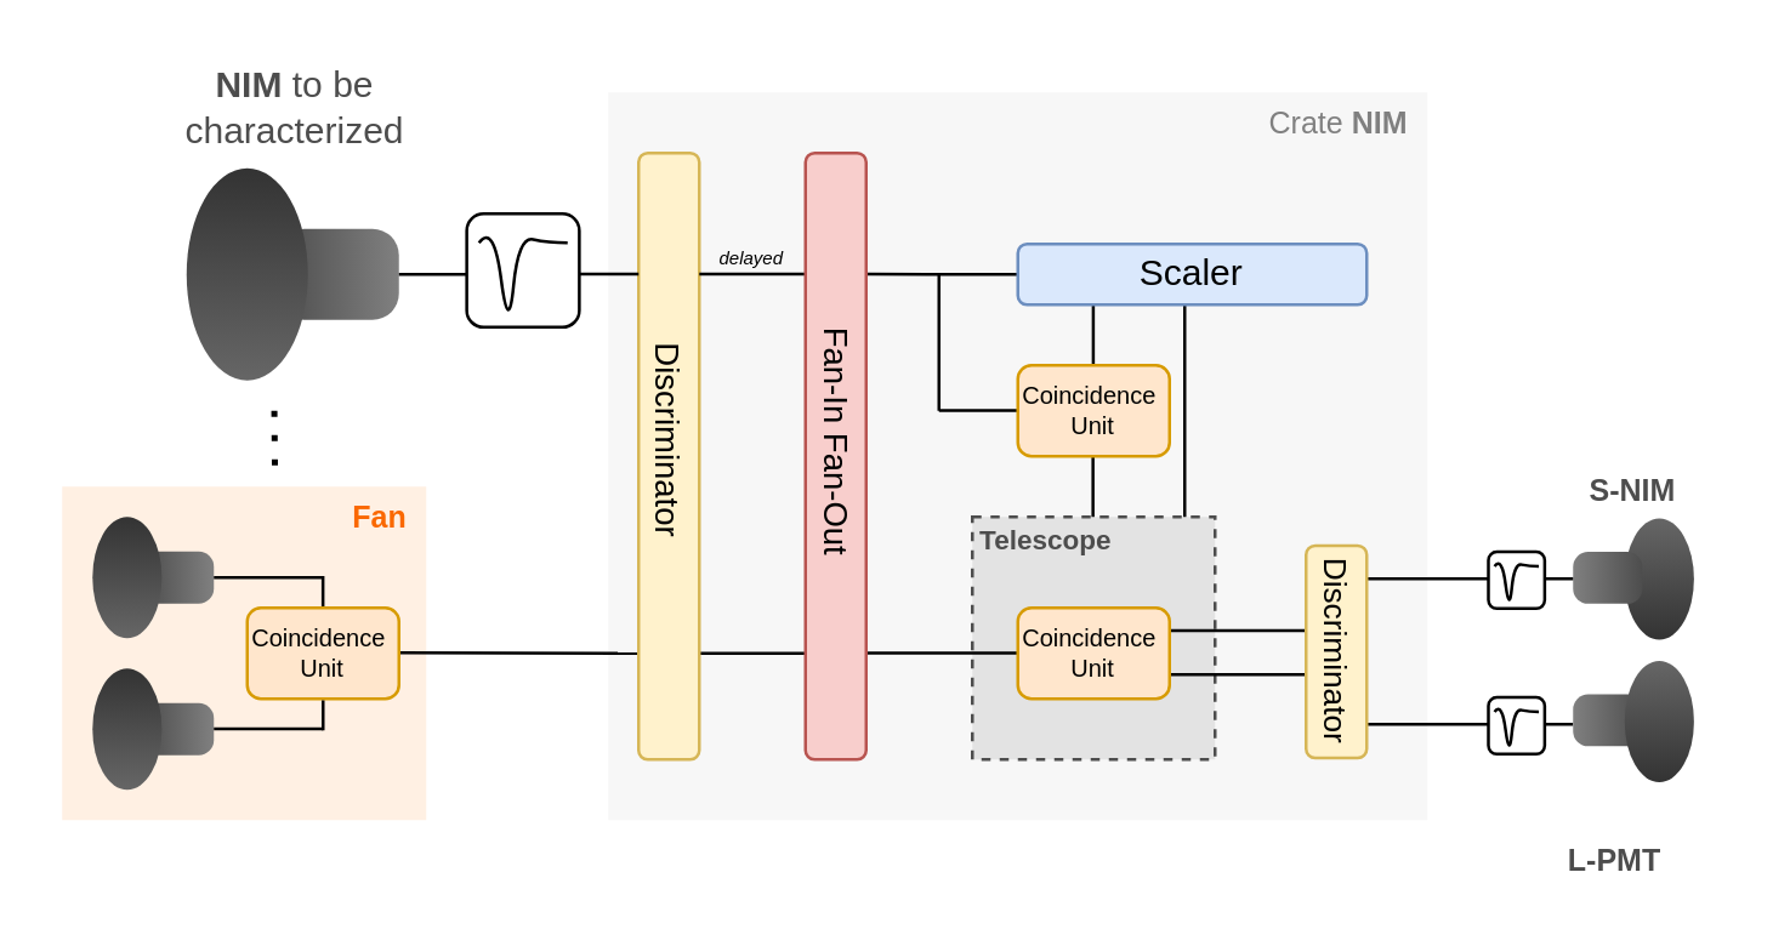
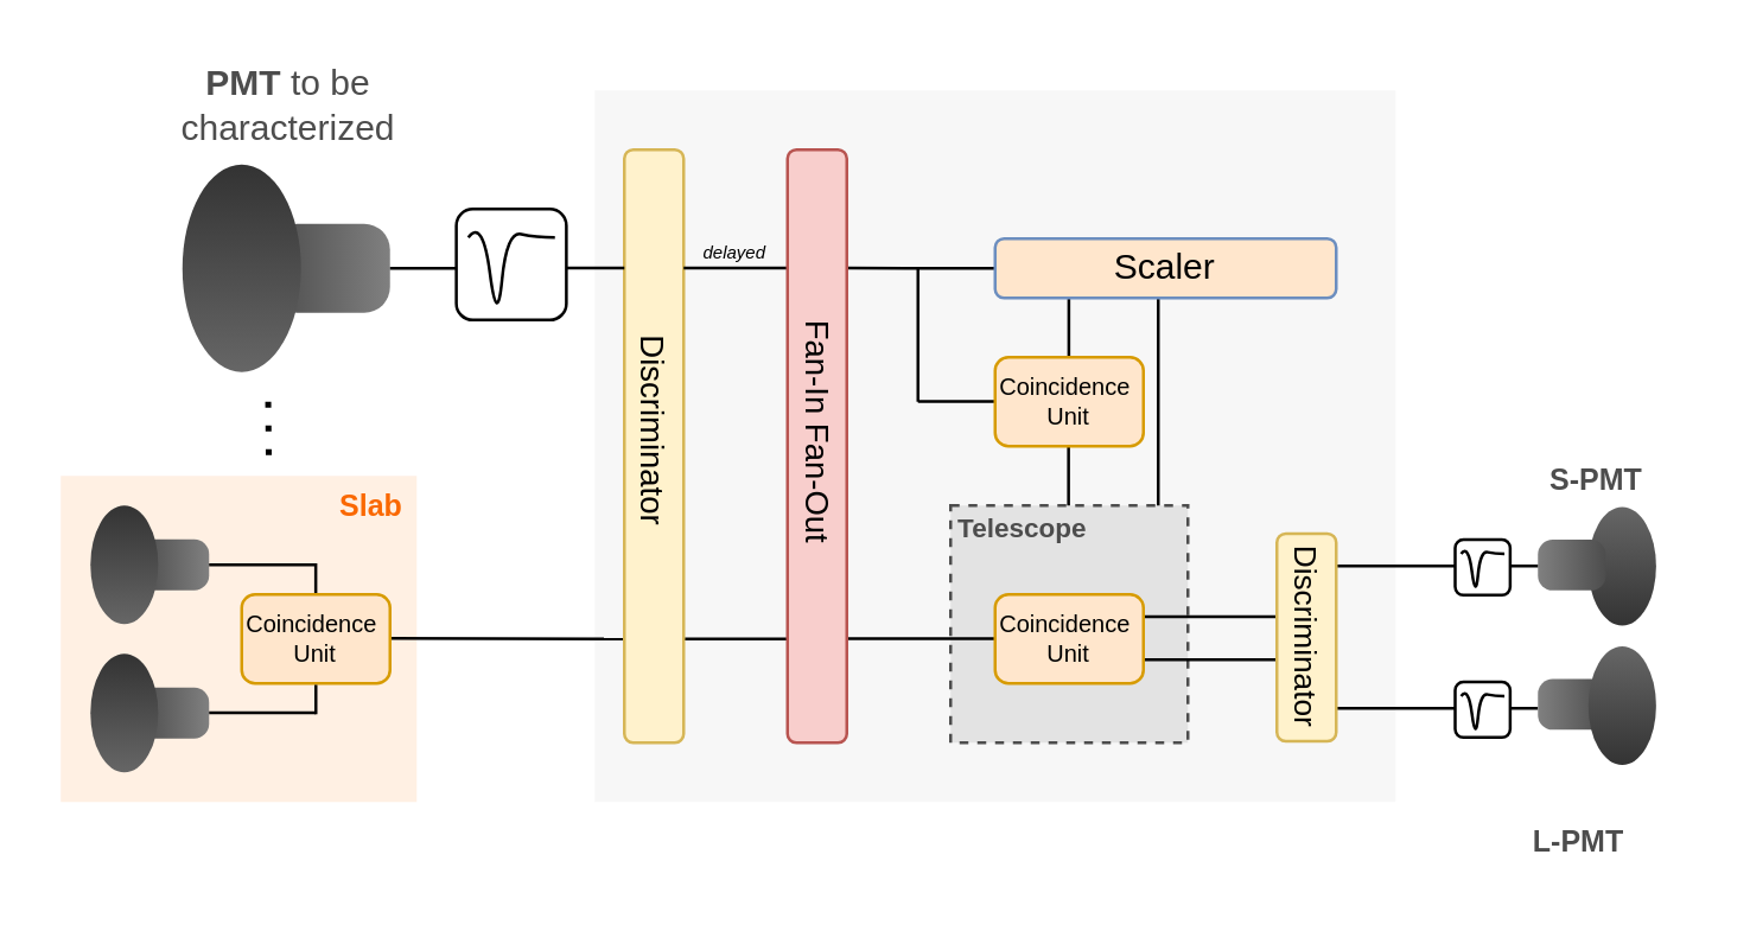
  <mxCell id="0" />
  <mxCell id="1" parent="0" />
  <mxCell id="2" value="" style="rounded=0;whiteSpace=wrap;html=1;strokeColor=none;fillColor=#F7F7F7;gradientDirection=east;fontColor=#333333;" parent="1" vertex="1"><mxGeometry x="200" y="30" width="270" height="240" as="geometry" /></mxCell>
  <mxCell id="3" value="" style="group" vertex="1" connectable="0" parent="1"><mxGeometry x="489" y="229.5" width="20" height="20" as="geometry" /></mxCell>
  <mxCell id="4" value="" style="endArrow=none;html=1;rounded=0;fontSize=9;fontColor=#FFFFFF;" edge="1" parent="3"><mxGeometry width="50" height="50" relative="1" as="geometry"><mxPoint x="-40" y="8.86" as="sourcePoint" /><mxPoint x="29" y="8.86" as="targetPoint" /></mxGeometry></mxCell>
  <mxCell id="5" value="" style="group;aspect=fixed;" vertex="1" connectable="0" parent="3"><mxGeometry x="-5.58" width="25.23" height="20" as="geometry" /></mxCell>
  <mxCell id="6" value="" style="rounded=1;whiteSpace=wrap;html=1;" vertex="1" parent="5"><mxGeometry x="6.679" width="18.551" height="18.716" as="geometry" /></mxCell>
  <mxCell id="7" value="" style="group" vertex="1" connectable="0" parent="5"><mxGeometry y="1.284" width="22.262" height="18.716" as="geometry" /></mxCell>
  <mxCell id="8" value="" style="endArrow=none;html=1;targetPerimeterSpacing=0;strokeWidth=1;curved=1;fillColor=#e51400;strokeColor=#000000;rounded=0;" edge="1" parent="7"><mxGeometry width="50" height="50" relative="1" as="geometry"><mxPoint x="8.697" y="3.516" as="sourcePoint" /><mxPoint x="23.3" y="3.516" as="targetPoint" /><Array as="points"><mxPoint x="11.131" y="0.213" /><mxPoint x="13.565" y="18.929" /><mxPoint x="15.187" y="2.415" /><mxPoint x="20.055" y="3.516" /></Array></mxGeometry></mxCell>
  <mxCell id="9" value="" style="endArrow=none;html=1;rounded=0;fontSize=11;fontColor=#000000;" parent="1" edge="1"><mxGeometry width="50" height="50" relative="1" as="geometry"><mxPoint x="230" y="215" as="sourcePoint" /><mxPoint x="284" y="215" as="targetPoint" /></mxGeometry></mxCell>
  <mxCell id="10" value="" style="rounded=0;whiteSpace=wrap;html=1;fontSize=10;strokeColor=none;fillColor=#FFF0E3;gradientDirection=east;" parent="1" vertex="1"><mxGeometry x="20" y="160" width="120" height="110" as="geometry" /></mxCell>
  <mxCell id="11" value="" style="rounded=1;whiteSpace=wrap;html=1;arcSize=29;strokeColor=none;fillColor=#4D4D4D;gradientColor=#808080;gradientDirection=east;" parent="1" vertex="1"><mxGeometry x="91" y="75" width="40" height="30" as="geometry" /></mxCell>
  <mxCell id="12" value="" style="ellipse;whiteSpace=wrap;html=1;fillColor=#333333;gradientColor=#666666;strokeColor=none;" parent="1" vertex="1"><mxGeometry x="61" y="55" width="40" height="70" as="geometry" /></mxCell>
- <mxCell id="13" value="&lt;font&gt;&lt;font color=&quot;#4d4d4d&quot;&gt;&lt;b&gt;NIM &lt;/b&gt;to be characterized&lt;/font&gt;&lt;br&gt;&lt;/font&gt;" style="text;html=1;align=center;verticalAlign=middle;whiteSpace=wrap;rounded=0;fontColor=#000000;" parent="1" vertex="1"><mxGeometry x="67" y="20" width="60" height="30" as="geometry" /></mxCell>
+ <mxCell id="13" value="&lt;font&gt;&lt;font color=&quot;#4d4d4d&quot;&gt;&lt;b&gt;PMT &lt;/b&gt;to be characterized&lt;/font&gt;&lt;br&gt;&lt;/font&gt;" style="text;html=1;align=center;verticalAlign=middle;whiteSpace=wrap;rounded=0;fontColor=#000000;" parent="1" vertex="1"><mxGeometry x="67" y="20" width="60" height="30" as="geometry" /></mxCell>
  <mxCell id="14" value="" style="endArrow=none;dashed=1;html=1;dashPattern=1 3;strokeWidth=2;rounded=0;fontColor=#000000;" parent="1" edge="1"><mxGeometry width="50" height="50" relative="1" as="geometry"><mxPoint x="90.1" y="153" as="sourcePoint" /><mxPoint x="89.9" y="133" as="targetPoint" /></mxGeometry></mxCell>
  <mxCell id="15" value="" style="endArrow=none;html=1;rounded=0;fontColor=#000000;exitX=1;exitY=0.5;exitDx=0;exitDy=0;" parent="1" source="11" edge="1"><mxGeometry width="50" height="50" relative="1" as="geometry"><mxPoint x="140" y="89.76" as="sourcePoint" /><mxPoint x="155" y="90" as="targetPoint" /></mxGeometry></mxCell>
  <mxCell id="16" value="" style="endArrow=none;html=1;rounded=0;fontColor=#000000;" parent="1" edge="1"><mxGeometry width="50" height="50" relative="1" as="geometry"><mxPoint x="131" y="214.76" as="sourcePoint" /><mxPoint x="210" y="215" as="targetPoint" /></mxGeometry></mxCell>
- <mxCell id="17" value="Crate&lt;b&gt; NIM&lt;/b&gt;" style="text;html=1;strokeColor=none;fillColor=none;align=center;verticalAlign=middle;whiteSpace=wrap;rounded=0;fontColor=#808080;fontSize=10;" parent="1" vertex="1"><mxGeometry x="411" y="30" width="60" height="20" as="geometry" /></mxCell>
  <mxCell id="18" value="" style="group" parent="1" vertex="1" connectable="0"><mxGeometry x="30" y="170" width="40" height="40" as="geometry" /></mxCell>
  <mxCell id="19" value="" style="rounded=1;whiteSpace=wrap;html=1;arcSize=29;strokeColor=none;fillColor=#4D4D4D;gradientColor=#808080;gradientDirection=east;" parent="18" vertex="1"><mxGeometry x="17.143" y="11.429" width="22.857" height="17.143" as="geometry" /></mxCell>
  <mxCell id="20" value="" style="ellipse;whiteSpace=wrap;html=1;fillColor=#333333;gradientColor=#666666;strokeColor=none;" parent="18" vertex="1"><mxGeometry width="22.857" height="40" as="geometry" /></mxCell>
- <mxCell id="21" value="&lt;b&gt;Fan&lt;/b&gt;" style="text;html=1;strokeColor=none;fillColor=none;align=center;verticalAlign=middle;whiteSpace=wrap;rounded=0;fontColor=#FA6800;fontSize=10;" parent="1" vertex="1"><mxGeometry x="110" y="160" width="30" height="20" as="geometry" /></mxCell>
+ <mxCell id="21" value="&lt;b&gt;Slab&lt;/b&gt;" style="text;html=1;strokeColor=none;fillColor=none;align=center;verticalAlign=middle;whiteSpace=wrap;rounded=0;fontColor=#FA6800;fontSize=10;" parent="1" vertex="1"><mxGeometry x="110" y="160" width="30" height="20" as="geometry" /></mxCell>
  <mxCell id="22" value="" style="group" parent="1" vertex="1" connectable="0"><mxGeometry x="30" y="220" width="40" height="40" as="geometry" /></mxCell>
  <mxCell id="23" value="" style="rounded=1;whiteSpace=wrap;html=1;arcSize=29;strokeColor=none;fillColor=#4D4D4D;gradientColor=#808080;gradientDirection=east;" parent="22" vertex="1"><mxGeometry x="17.143" y="11.429" width="22.857" height="17.143" as="geometry" /></mxCell>
  <mxCell id="24" value="" style="ellipse;whiteSpace=wrap;html=1;fillColor=#333333;gradientColor=#666666;strokeColor=none;" parent="22" vertex="1"><mxGeometry width="22.857" height="40" as="geometry" /></mxCell>
  <mxCell id="25" value="&lt;font style=&quot;font-size: 8px;&quot;&gt;Coincidence&amp;nbsp;&lt;br style=&quot;font-size: 8px;&quot;&gt;Unit&lt;/font&gt;" style="rounded=1;whiteSpace=wrap;html=1;fontSize=8;strokeColor=#d79b00;fillColor=#ffe6cc;gradientDirection=east;verticalAlign=middle;" parent="1" vertex="1"><mxGeometry x="81" y="200" width="50" height="30" as="geometry" /></mxCell>
  <mxCell id="26" value="" style="endArrow=none;html=1;rounded=0;" parent="1" edge="1"><mxGeometry width="50" height="50" relative="1" as="geometry"><mxPoint x="70" y="239.92" as="sourcePoint" /><mxPoint x="106" y="239.92" as="targetPoint" /></mxGeometry></mxCell>
  <mxCell id="27" value="" style="endArrow=none;html=1;rounded=0;" parent="1" edge="1"><mxGeometry width="50" height="50" relative="1" as="geometry"><mxPoint x="70" y="190" as="sourcePoint" /><mxPoint x="106" y="190" as="targetPoint" /></mxGeometry></mxCell>
  <mxCell id="28" value="" style="endArrow=none;html=1;rounded=0;" parent="1" edge="1"><mxGeometry width="50" height="50" relative="1" as="geometry"><mxPoint x="106" y="240.4" as="sourcePoint" /><mxPoint x="106" y="230.5" as="targetPoint" /></mxGeometry></mxCell>
  <mxCell id="29" value="" style="endArrow=none;html=1;rounded=0;" parent="1" edge="1"><mxGeometry width="50" height="50" relative="1" as="geometry"><mxPoint x="105.96" y="199.5" as="sourcePoint" /><mxPoint x="105.96" y="189.5" as="targetPoint" /></mxGeometry></mxCell>
  <mxCell id="30" value="" style="rounded=0;whiteSpace=wrap;html=1;fontSize=8;fontColor=#333333;fillColor=#E3E3E3;strokeColor=#4D4D4D;dashed=1;" parent="1" vertex="1"><mxGeometry x="320" y="170" width="80" height="80" as="geometry" /></mxCell>
  <mxCell id="31" value="" style="rounded=1;whiteSpace=wrap;html=1;fontSize=9.5;strokeColor=#d6b656;fillColor=#fff2cc;gradientDirection=east;gradientColor=none;" parent="1" vertex="1"><mxGeometry x="210" y="50" width="20" height="200" as="geometry" /></mxCell>
  <mxCell id="32" value="Discriminator" style="text;html=1;strokeColor=none;fillColor=none;align=center;verticalAlign=middle;whiteSpace=wrap;rounded=0;fontSize=11;fontColor=#000000;rotation=90;" parent="1" vertex="1"><mxGeometry x="190" y="130" width="60" height="30" as="geometry" /></mxCell>
  <mxCell id="33" value="" style="endArrow=none;html=1;rounded=0;fontSize=11;fontColor=#000000;" parent="1" edge="1"><mxGeometry width="50" height="50" relative="1" as="geometry"><mxPoint x="185" y="89.92" as="sourcePoint" /><mxPoint x="210" y="89.92" as="targetPoint" /></mxGeometry></mxCell>
  <mxCell id="34" value="" style="endArrow=none;html=1;rounded=0;fontSize=11;fontColor=#000000;" parent="1" edge="1"><mxGeometry width="50" height="50" relative="1" as="geometry"><mxPoint x="230" y="89.86" as="sourcePoint" /><mxPoint x="266" y="89.86" as="targetPoint" /></mxGeometry></mxCell>
  <mxCell id="35" value="&lt;font style=&quot;font-size: 6px;&quot;&gt;&lt;i style=&quot;font-size: 6px;&quot;&gt;delayed&lt;/i&gt;&lt;/font&gt;" style="text;html=1;strokeColor=none;fillColor=none;align=center;verticalAlign=middle;whiteSpace=wrap;rounded=0;fontSize=6;fontColor=#000000;" parent="1" vertex="1"><mxGeometry x="235" y="82" width="25" height="5" as="geometry" /></mxCell>
  <mxCell id="36" value="" style="group;rotation=-180;" parent="1" vertex="1" connectable="0"><mxGeometry x="508" y="207.5" width="50" height="50" as="geometry" /></mxCell>
  <mxCell id="37" value="" style="rounded=1;whiteSpace=wrap;html=1;arcSize=29;strokeColor=none;fillColor=#4D4D4D;gradientColor=#808080;gradientDirection=east;rotation=-180;" parent="36" vertex="1"><mxGeometry x="10" y="21" width="22.857" height="17.143" as="geometry" /></mxCell>
  <mxCell id="38" value="" style="ellipse;whiteSpace=wrap;html=1;fillColor=#333333;gradientColor=#666666;strokeColor=none;rotation=-180;" parent="36" vertex="1"><mxGeometry x="27" y="10" width="22.857" height="40" as="geometry" /></mxCell>
  <mxCell id="39" value="&lt;font&gt;&lt;font color=&quot;#4d4d4d&quot;&gt;&lt;b style=&quot;font-size: 9px;&quot;&gt;Telescope&lt;/b&gt;&lt;/font&gt;&lt;br&gt;&lt;/font&gt;" style="text;html=1;align=center;verticalAlign=middle;whiteSpace=wrap;rounded=0;fontColor=#000000;" parent="1" vertex="1"><mxGeometry x="322" y="172" width="45" height="10" as="geometry" /></mxCell>
  <mxCell id="40" value="" style="group;rotation=-180;" parent="1" vertex="1" connectable="0"><mxGeometry x="508" y="160.5" width="60" height="50" as="geometry" /></mxCell>
  <mxCell id="41" value="" style="ellipse;whiteSpace=wrap;html=1;fillColor=#333333;gradientColor=#666666;strokeColor=none;rotation=-180;" parent="40" vertex="1"><mxGeometry x="27" y="10" width="22.857" height="40" as="geometry" /></mxCell>
  <mxCell id="42" value="" style="rounded=1;whiteSpace=wrap;html=1;arcSize=29;strokeColor=none;fillColor=#4D4D4D;gradientColor=#808080;gradientDirection=east;rotation=-180;" parent="40" vertex="1"><mxGeometry x="10" y="21" width="22.857" height="17.143" as="geometry" /></mxCell>
  <mxCell id="43" value="" style="group" parent="1" vertex="1" connectable="0"><mxGeometry x="489" y="181.5" width="20" height="20" as="geometry" /></mxCell>
  <mxCell id="44" value="" style="endArrow=none;html=1;rounded=0;fontSize=9;fontColor=#FFFFFF;" parent="43" edge="1"><mxGeometry width="50" height="50" relative="1" as="geometry"><mxPoint x="-40" y="8.86" as="sourcePoint" /><mxPoint x="29" y="8.86" as="targetPoint" /></mxGeometry></mxCell>
  <mxCell id="45" value="" style="group;aspect=fixed;" vertex="1" connectable="0" parent="43"><mxGeometry x="-5.58" width="25.23" height="20" as="geometry" /></mxCell>
  <mxCell id="46" value="" style="rounded=1;whiteSpace=wrap;html=1;" vertex="1" parent="45"><mxGeometry x="6.679" width="18.551" height="18.716" as="geometry" /></mxCell>
  <mxCell id="47" value="" style="group" vertex="1" connectable="0" parent="45"><mxGeometry y="1.284" width="22.262" height="18.716" as="geometry" /></mxCell>
  <mxCell id="48" value="" style="endArrow=none;html=1;targetPerimeterSpacing=0;strokeWidth=1;curved=1;fillColor=#e51400;strokeColor=#000000;rounded=0;" edge="1" parent="47"><mxGeometry width="50" height="50" relative="1" as="geometry"><mxPoint x="8.697" y="3.516" as="sourcePoint" /><mxPoint x="23.3" y="3.516" as="targetPoint" /><Array as="points"><mxPoint x="11.131" y="0.213" /><mxPoint x="13.565" y="18.929" /><mxPoint x="15.187" y="2.415" /><mxPoint x="20.055" y="3.516" /></Array></mxGeometry></mxCell>
  <mxCell id="49" value="" style="endArrow=none;html=1;rounded=0;fontSize=9;fontColor=#FFFFFF;" parent="1" edge="1"><mxGeometry width="50" height="50" relative="1" as="geometry"><mxPoint x="385" y="207.5" as="sourcePoint" /><mxPoint x="430" y="207.5" as="targetPoint" /></mxGeometry></mxCell>
  <mxCell id="50" value="" style="endArrow=none;html=1;rounded=0;fontSize=9;fontColor=#FFFFFF;" parent="1" edge="1"><mxGeometry width="50" height="50" relative="1" as="geometry"><mxPoint x="385" y="222" as="sourcePoint" /><mxPoint x="430" y="222" as="targetPoint" /></mxGeometry></mxCell>
  <mxCell id="51" value="" style="rounded=1;whiteSpace=wrap;html=1;fontSize=9.5;strokeColor=#d6b656;fillColor=#fff2cc;gradientDirection=east;gradientColor=none;" parent="1" vertex="1"><mxGeometry x="430" y="179.5" width="20" height="70" as="geometry" /></mxCell>
  <mxCell id="52" value="" style="endArrow=none;html=1;rounded=0;fontSize=9;fontColor=#FFFFFF;" parent="1" edge="1"><mxGeometry width="50" height="50" relative="1" as="geometry"><mxPoint x="285" y="214.9" as="sourcePoint" /><mxPoint x="335" y="214.9" as="targetPoint" /></mxGeometry></mxCell>
  <mxCell id="53" value="&lt;font style=&quot;font-size: 8px;&quot;&gt;Coincidence&amp;nbsp;&lt;br style=&quot;font-size: 8px;&quot;&gt;Unit&lt;/font&gt;" style="rounded=1;whiteSpace=wrap;html=1;fontSize=8;strokeColor=#d79b00;fillColor=#ffe6cc;gradientDirection=east;verticalAlign=middle;" parent="1" vertex="1"><mxGeometry x="335" y="200" width="50" height="30" as="geometry" /></mxCell>
  <mxCell id="54" value="Discriminator" style="text;html=1;strokeColor=none;fillColor=none;align=center;verticalAlign=middle;whiteSpace=wrap;rounded=0;fontSize=10.5;fontColor=#000000;rotation=90;" parent="1" vertex="1"><mxGeometry x="411" y="205.25" width="60" height="18.5" as="geometry" /></mxCell>
  <mxCell id="55" value="" style="endArrow=none;html=1;rounded=0;fontSize=10.5;fontColor=#FFFFFF;entryX=0;entryY=0.5;entryDx=0;entryDy=0;" parent="1" target="64" edge="1"><mxGeometry width="50" height="50" relative="1" as="geometry"><mxPoint x="285" y="89.94" as="sourcePoint" /><mxPoint x="309" y="89.94" as="targetPoint" /></mxGeometry></mxCell>
  <mxCell id="56" value="" style="endArrow=none;html=1;rounded=0;fontSize=10.5;fontColor=#FFFFFF;" parent="1" edge="1"><mxGeometry width="50" height="50" relative="1" as="geometry"><mxPoint x="309" y="135" as="sourcePoint" /><mxPoint x="309" y="89.5" as="targetPoint" /></mxGeometry></mxCell>
  <mxCell id="57" value="" style="endArrow=none;html=1;rounded=0;fontSize=10.5;fontColor=#FFFFFF;" parent="1" edge="1"><mxGeometry width="50" height="50" relative="1" as="geometry"><mxPoint x="309" y="134.92" as="sourcePoint" /><mxPoint x="335" y="134.92" as="targetPoint" /></mxGeometry></mxCell>
  <mxCell id="58" value="" style="rounded=1;whiteSpace=wrap;html=1;fontSize=9.5;strokeColor=#b85450;fillColor=#f8cecc;gradientDirection=east;" parent="1" vertex="1"><mxGeometry x="265" y="50" width="20" height="200" as="geometry" /></mxCell>
  <mxCell id="59" value="" style="endArrow=none;html=1;rounded=0;fontSize=10.5;fontColor=#FFFFFF;" parent="1" edge="1"><mxGeometry width="50" height="50" relative="1" as="geometry"><mxPoint x="359.76" y="170" as="sourcePoint" /><mxPoint x="359.76" y="150" as="targetPoint" /></mxGeometry></mxCell>
  <mxCell id="60" value="Fan-In Fan-Out" style="text;html=1;strokeColor=none;fillColor=none;align=center;verticalAlign=middle;whiteSpace=wrap;rounded=0;fontSize=11;fontColor=#000000;rotation=90;" parent="1" vertex="1"><mxGeometry x="231" y="130.5" width="90" height="30" as="geometry" /></mxCell>
  <mxCell id="61" value="" style="endArrow=none;html=1;rounded=0;fontSize=10.5;fontColor=#FFFFFF;" parent="1" edge="1"><mxGeometry width="50" height="50" relative="1" as="geometry"><mxPoint x="359.86" y="120" as="sourcePoint" /><mxPoint x="359.86" y="100" as="targetPoint" /></mxGeometry></mxCell>
  <mxCell id="62" value="&lt;font style=&quot;font-size: 8px;&quot;&gt;Coincidence&amp;nbsp;&lt;br style=&quot;font-size: 8px;&quot;&gt;Unit&lt;/font&gt;" style="rounded=1;whiteSpace=wrap;html=1;fontSize=8;strokeColor=#d79b00;fillColor=#ffe6cc;gradientDirection=east;verticalAlign=middle;" parent="1" vertex="1"><mxGeometry x="335" y="120" width="50" height="30" as="geometry" /></mxCell>
  <mxCell id="63" value="" style="endArrow=none;html=1;rounded=0;fontSize=10.5;fontColor=#FFFFFF;" parent="1" edge="1"><mxGeometry width="50" height="50" relative="1" as="geometry"><mxPoint x="390" y="170" as="sourcePoint" /><mxPoint x="390" y="99" as="targetPoint" /></mxGeometry></mxCell>
- <mxCell id="64" value="&lt;font style=&quot;font-size: 12px;&quot;&gt;Scaler&lt;/font&gt;" style="rounded=1;whiteSpace=wrap;html=1;fontSize=10.5;fillColor=#dae8fc;strokeColor=#6c8ebf;" parent="1" vertex="1"><mxGeometry x="335" y="80" width="115" height="20" as="geometry" /></mxCell>
+ <mxCell id="64" value="&lt;font style=&quot;font-size: 12px;&quot;&gt;Scaler&lt;/font&gt;" style="rounded=1;whiteSpace=wrap;html=1;fontSize=10.5;fillColor=#ffe6cc;strokeColor=#6c8ebf;" parent="1" vertex="1"><mxGeometry x="335" y="80" width="115" height="20" as="geometry" /></mxCell>
  <mxCell id="65" value="&lt;font style=&quot;font-size: 10px;&quot;&gt;&lt;font color=&quot;#4d4d4d&quot; style=&quot;font-size: 10px;&quot;&gt;&lt;b style=&quot;font-size: 10px;&quot;&gt;L-PMT&lt;/b&gt;&lt;/font&gt;&lt;br style=&quot;font-size: 10px;&quot;&gt;&lt;/font&gt;" style="text;html=1;align=center;verticalAlign=middle;whiteSpace=wrap;rounded=0;fontColor=#000000;fontSize=10;" parent="1" vertex="1"><mxGeometry x="502" y="274" width="60" height="17.5" as="geometry" /></mxCell>
- <mxCell id="66" value="&lt;font style=&quot;font-size: 10px;&quot;&gt;&lt;font color=&quot;#4d4d4d&quot; style=&quot;font-size: 10px;&quot;&gt;&lt;b style=&quot;font-size: 10px;&quot;&gt;S-NIM&lt;/b&gt;&lt;/font&gt;&lt;br style=&quot;font-size: 10px;&quot;&gt;&lt;/font&gt;" style="text;html=1;align=center;verticalAlign=middle;whiteSpace=wrap;rounded=0;fontColor=#000000;fontSize=10;" parent="1" vertex="1"><mxGeometry x="508" y="151.5" width="60" height="19.5" as="geometry" /></mxCell>
+ <mxCell id="66" value="&lt;font style=&quot;font-size: 10px;&quot;&gt;&lt;font color=&quot;#4d4d4d&quot; style=&quot;font-size: 10px;&quot;&gt;&lt;b style=&quot;font-size: 10px;&quot;&gt;S-PMT&lt;/b&gt;&lt;/font&gt;&lt;br style=&quot;font-size: 10px;&quot;&gt;&lt;/font&gt;" style="text;html=1;align=center;verticalAlign=middle;whiteSpace=wrap;rounded=0;fontColor=#000000;fontSize=10;" parent="1" vertex="1"><mxGeometry x="508" y="151.5" width="60" height="19.5" as="geometry" /></mxCell>
  <mxCell id="67" value="" style="group;aspect=fixed;" vertex="1" connectable="0" parent="1"><mxGeometry x="140" y="70" width="50.45" height="40" as="geometry" /></mxCell>
  <mxCell id="68" value="" style="rounded=1;whiteSpace=wrap;html=1;" vertex="1" parent="67"><mxGeometry x="13.354" width="37.096" height="37.432" as="geometry" /></mxCell>
  <mxCell id="69" value="" style="group" vertex="1" connectable="0" parent="67"><mxGeometry y="2.568" width="44.515" height="37.432" as="geometry" /></mxCell>
  <mxCell id="70" value="" style="endArrow=none;html=1;targetPerimeterSpacing=0;strokeWidth=1;curved=1;fillColor=#e51400;strokeColor=#000000;rounded=0;" edge="1" parent="69"><mxGeometry width="50" height="50" relative="1" as="geometry"><mxPoint x="17.391" y="7.032" as="sourcePoint" /><mxPoint x="46.591" y="7.032" as="targetPoint" /><Array as="points"><mxPoint x="22.257" y="0.427" /><mxPoint x="27.124" y="37.859" /><mxPoint x="30.369" y="4.831" /><mxPoint x="40.102" y="7.032" /></Array></mxGeometry></mxCell>
